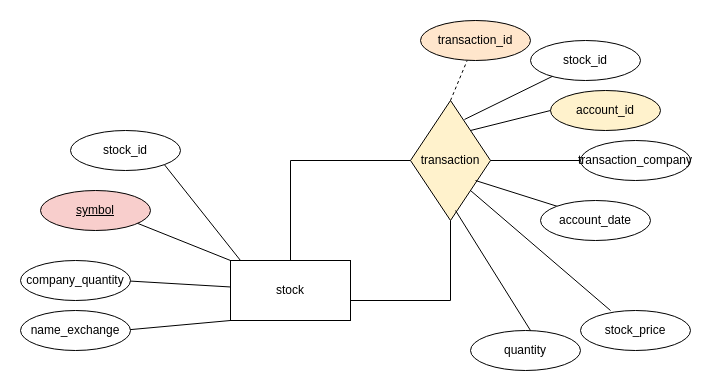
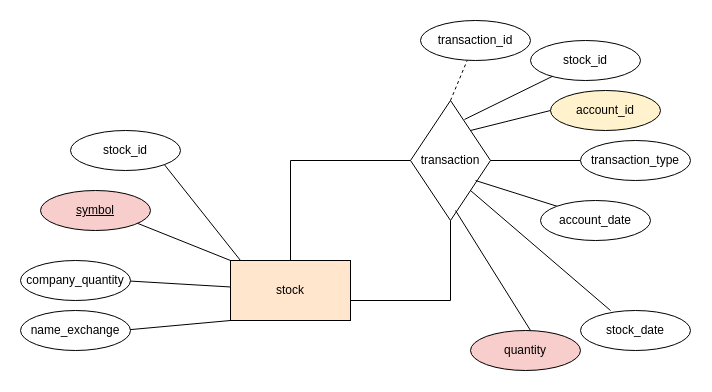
  <mxCell id="0" />
  <mxCell id="1" parent="0" />
- <mxCell id="2" value="stock" style="rounded=0;whiteSpace=wrap;html=1;" parent="1" vertex="1"><mxGeometry x="230" y="260" width="120" height="60" as="geometry" /></mxCell>
+ <mxCell id="2" value="stock" style="rounded=0;whiteSpace=wrap;html=1;fillColor=#ffe6cc;" parent="1" vertex="1"><mxGeometry x="230" y="260" width="120" height="60" as="geometry" /></mxCell>
  <mxCell id="3" value="" style="endArrow=none;html=1;rounded=0;" parent="1" edge="1"><mxGeometry width="50" height="50" relative="1" as="geometry"><mxPoint x="130" y="220" as="sourcePoint" /><mxPoint x="230" y="260" as="targetPoint" /></mxGeometry></mxCell>
  <mxCell id="4" value="&lt;u&gt;symbol&lt;/u&gt;" style="ellipse;whiteSpace=wrap;html=1;fillColor=#f8cecc;" parent="1" vertex="1"><mxGeometry x="40" y="190" width="110" height="40" as="geometry" /></mxCell>
  <mxCell id="5" value="" style="endArrow=none;html=1;rounded=0;" parent="1" source="2" edge="1"><mxGeometry width="50" height="50" relative="1" as="geometry"><mxPoint x="159.289" y="340" as="sourcePoint" /><mxPoint x="120" y="280" as="targetPoint" /></mxGeometry></mxCell>
  <mxCell id="6" value="" style="endArrow=none;html=1;rounded=0;" parent="1" edge="1"><mxGeometry width="50" height="50" relative="1" as="geometry"><mxPoint x="120" y="330" as="sourcePoint" /><mxPoint x="230" y="320" as="targetPoint" /></mxGeometry></mxCell>
  <mxCell id="7" value="name_exchange" style="ellipse;whiteSpace=wrap;html=1;" parent="1" vertex="1"><mxGeometry x="20" y="310" width="110" height="40" as="geometry" /></mxCell>
  <mxCell id="8" value="company_quantity" style="ellipse;whiteSpace=wrap;html=1;" parent="1" vertex="1"><mxGeometry x="20" y="260" width="110" height="40" as="geometry" /></mxCell>
  <mxCell id="9" value="stock_id" style="ellipse;whiteSpace=wrap;html=1;" parent="1" vertex="1"><mxGeometry x="70" y="130" width="110" height="40" as="geometry" /></mxCell>
  <mxCell id="10" value="" style="endArrow=none;html=1;rounded=0;entryX=1;entryY=1;entryDx=0;entryDy=0;" parent="1" target="9" edge="1"><mxGeometry width="50" height="50" relative="1" as="geometry"><mxPoint x="240" y="260" as="sourcePoint" /><mxPoint x="290" y="210" as="targetPoint" /></mxGeometry></mxCell>
- <mxCell id="11" value="transaction" style="rhombus;whiteSpace=wrap;html=1;fillColor=#fff2cc;" parent="1" vertex="1"><mxGeometry x="410" y="100" width="80" height="120" as="geometry" /></mxCell>
+ <mxCell id="11" value="transaction" style="rhombus;whiteSpace=wrap;html=1;" parent="1" vertex="1"><mxGeometry x="410" y="100" width="80" height="120" as="geometry" /></mxCell>
  <mxCell id="12" value="" style="endArrow=none;html=1;rounded=0;exitX=1;exitY=0.5;exitDx=0;exitDy=0;" parent="1" source="11" edge="1"><mxGeometry width="50" height="50" relative="1" as="geometry"><mxPoint x="330" y="310" as="sourcePoint" /><mxPoint x="580" y="160" as="targetPoint" /></mxGeometry></mxCell>
  <mxCell id="13" value="" style="endArrow=none;html=1;rounded=0;exitX=0.813;exitY=0.667;exitDx=0;exitDy=0;exitPerimeter=0;" parent="1" source="11" edge="1"><mxGeometry width="50" height="50" relative="1" as="geometry"><mxPoint x="500" y="170" as="sourcePoint" /><mxPoint x="570" y="210" as="targetPoint" /></mxGeometry></mxCell>
- <mxCell id="14" value="transaction_company" style="ellipse;whiteSpace=wrap;html=1;" parent="1" vertex="1"><mxGeometry x="580" y="140" width="110" height="40" as="geometry" /></mxCell>
+ <mxCell id="14" value="transaction_type" style="ellipse;whiteSpace=wrap;html=1;" parent="1" vertex="1"><mxGeometry x="580" y="140" width="110" height="40" as="geometry" /></mxCell>
  <mxCell id="15" value="account_id" style="ellipse;whiteSpace=wrap;html=1;fillColor=#fff2cc;" parent="1" vertex="1"><mxGeometry x="550" y="90" width="110" height="40" as="geometry" /></mxCell>
  <mxCell id="16" value="stock_id" style="ellipse;whiteSpace=wrap;html=1;" parent="1" vertex="1"><mxGeometry x="530" y="40" width="110" height="40" as="geometry" /></mxCell>
- <mxCell id="17" value="quantity" style="ellipse;whiteSpace=wrap;html=1;" parent="1" vertex="1"><mxGeometry x="470" y="330" width="110" height="40" as="geometry" /></mxCell>
+ <mxCell id="17" value="quantity" style="ellipse;whiteSpace=wrap;html=1;fillColor=#f8cecc;" parent="1" vertex="1"><mxGeometry x="470" y="330" width="110" height="40" as="geometry" /></mxCell>
  <mxCell id="18" value="account_date" style="ellipse;whiteSpace=wrap;html=1;" parent="1" vertex="1"><mxGeometry x="540" y="200" width="110" height="40" as="geometry" /></mxCell>
- <mxCell id="19" value="stock_price" style="ellipse;whiteSpace=wrap;html=1;" parent="1" vertex="1"><mxGeometry x="580" y="310" width="110" height="40" as="geometry" /></mxCell>
+ <mxCell id="19" value="stock_date" style="ellipse;whiteSpace=wrap;html=1;" parent="1" vertex="1"><mxGeometry x="580" y="310" width="110" height="40" as="geometry" /></mxCell>
  <mxCell id="20" value="" style="endArrow=none;html=1;rounded=0;exitX=0.5;exitY=0;exitDx=0;exitDy=0;" parent="1" source="26" edge="1"><mxGeometry width="50" height="50" relative="1" as="geometry"><mxPoint x="485" y="190" as="sourcePoint" /><mxPoint x="470" y="60" as="targetPoint" /></mxGeometry></mxCell>
  <mxCell id="21" value="" style="endArrow=none;html=1;rounded=0;exitX=0.675;exitY=0.158;exitDx=0;exitDy=0;exitPerimeter=0;" parent="1" source="11" target="16" edge="1"><mxGeometry width="50" height="50" relative="1" as="geometry"><mxPoint x="495" y="200" as="sourcePoint" /><mxPoint x="530" y="70" as="targetPoint" /></mxGeometry></mxCell>
  <mxCell id="22" value="" style="endArrow=none;html=1;rounded=0;exitX=1;exitY=0;exitDx=0;exitDy=0;" parent="1" source="11" edge="1"><mxGeometry width="50" height="50" relative="1" as="geometry"><mxPoint x="505" y="210" as="sourcePoint" /><mxPoint x="550" y="110" as="targetPoint" /></mxGeometry></mxCell>
  <mxCell id="23" value="" style="endArrow=none;html=1;rounded=0;exitX=1;exitY=1;exitDx=0;exitDy=0;" parent="1" source="11" edge="1"><mxGeometry width="50" height="50" relative="1" as="geometry"><mxPoint x="515" y="220" as="sourcePoint" /><mxPoint x="610" y="310" as="targetPoint" /></mxGeometry></mxCell>
  <mxCell id="24" value="" style="endArrow=none;html=1;rounded=0;exitX=0.563;exitY=0.917;exitDx=0;exitDy=0;exitPerimeter=0;" parent="1" source="11" edge="1"><mxGeometry width="50" height="50" relative="1" as="geometry"><mxPoint x="525" y="230" as="sourcePoint" /><mxPoint x="530" y="330" as="targetPoint" /></mxGeometry></mxCell>
  <mxCell id="25" value="" style="endArrow=none;html=1;rounded=0;exitX=0.5;exitY=0;exitDx=0;exitDy=0;dashed=1;" parent="1" source="11" target="26" edge="1"><mxGeometry width="50" height="50" relative="1" as="geometry"><mxPoint x="450" y="100" as="sourcePoint" /><mxPoint x="470" y="60" as="targetPoint" /></mxGeometry></mxCell>
- <mxCell id="26" value="transaction_id" style="ellipse;whiteSpace=wrap;html=1;fillColor=#ffe6cc;" parent="1" vertex="1"><mxGeometry x="420" width="110" height="40" as="geometry" y="20" /></mxCell>
+ <mxCell id="26" value="transaction_id" style="ellipse;whiteSpace=wrap;html=1;" parent="1" vertex="1"><mxGeometry x="420" width="110" height="40" as="geometry" y="20" /></mxCell>
  <mxCell id="27" value="" style="endArrow=none;html=1;rounded=0;" parent="1" edge="1"><mxGeometry width="50" height="50" relative="1" as="geometry"><mxPoint x="350" y="300" as="sourcePoint" /><mxPoint x="450" y="220" as="targetPoint" /><Array as="points"><mxPoint x="450" y="300" /></Array></mxGeometry></mxCell>
  <mxCell id="28" value="" style="endArrow=none;html=1;rounded=0;entryX=0;entryY=0.5;entryDx=0;entryDy=0;" parent="1" target="11" edge="1"><mxGeometry width="50" height="50" relative="1" as="geometry"><mxPoint x="290" y="260" as="sourcePoint" /><mxPoint x="340" y="210" as="targetPoint" /><Array as="points"><mxPoint x="290" y="160" /></Array></mxGeometry></mxCell>
